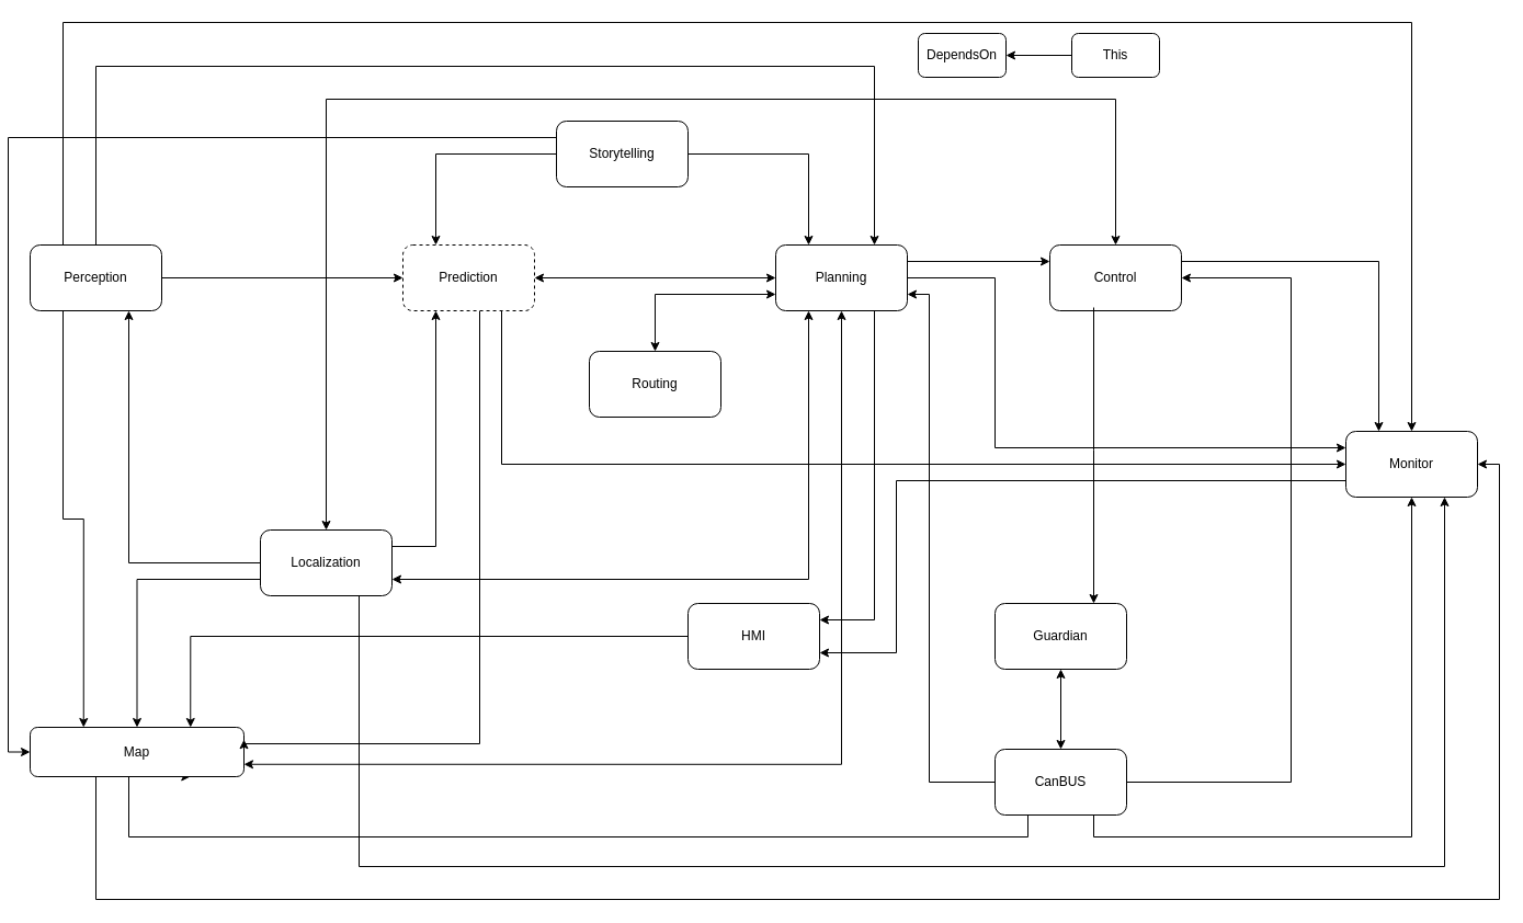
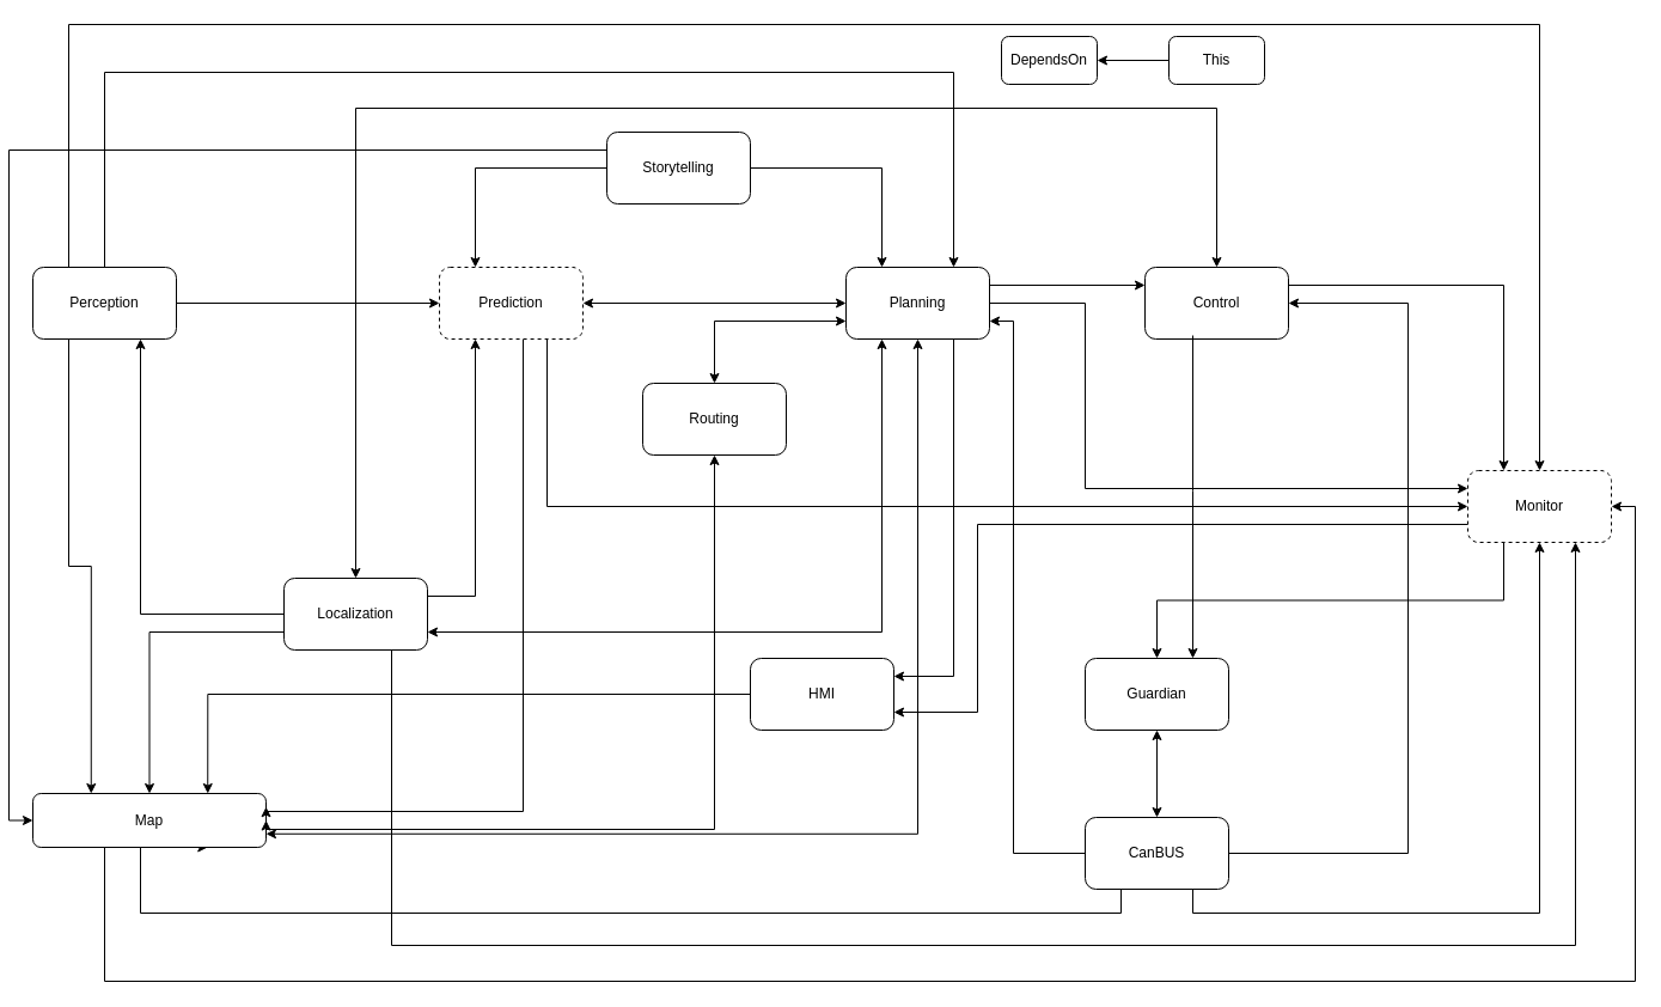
  <mxCell id="0" />
  <mxCell id="1" parent="0" />
  <mxCell id="2" style="edgeStyle=orthogonalEdgeStyle;rounded=0;orthogonalLoop=1;jettySize=auto;html=1;exitX=0;exitY=0.5;exitDx=0;exitDy=0;entryX=0.75;entryY=1;entryDx=0;entryDy=0;" parent="1" source="4" target="3" edge="1"><mxGeometry relative="1" as="geometry"><Array as="points"><mxPoint x="110" y="513" /></Array></mxGeometry></mxCell>
  <mxCell id="3" value="Perception" style="rounded=1;whiteSpace=wrap;html=1;" parent="1" vertex="1"><mxGeometry x="20" y="223" width="120" height="60" as="geometry" /></mxCell>
  <mxCell id="4" value="Localization" style="rounded=1;whiteSpace=wrap;html=1;" parent="1" vertex="1"><mxGeometry x="230" y="483" width="120" height="60" as="geometry" /></mxCell>
  <mxCell id="5" style="edgeStyle=orthogonalEdgeStyle;rounded=0;orthogonalLoop=1;jettySize=auto;html=1;exitX=0;exitY=0.5;exitDx=0;exitDy=0;" parent="1" source="7" target="6" edge="1"><mxGeometry relative="1" as="geometry" /></mxCell>
  <mxCell id="6" value="DependsOn" style="rounded=1;whiteSpace=wrap;html=1;" parent="1" vertex="1"><mxGeometry x="830" y="30" width="80" height="40" as="geometry" /></mxCell>
  <mxCell id="7" value="This" style="rounded=1;whiteSpace=wrap;html=1;" parent="1" vertex="1"><mxGeometry x="970" y="30" width="80" height="40" as="geometry" /></mxCell>
  <mxCell id="8" style="edgeStyle=orthogonalEdgeStyle;rounded=0;orthogonalLoop=1;jettySize=auto;html=1;entryX=0;entryY=0.5;entryDx=0;entryDy=0;exitX=1;exitY=0.5;exitDx=0;exitDy=0;" parent="1" source="3" target="39" edge="1"><mxGeometry relative="1" as="geometry" /></mxCell>
  <mxCell id="9" style="edgeStyle=orthogonalEdgeStyle;rounded=0;orthogonalLoop=1;jettySize=auto;html=1;entryX=0.25;entryY=0;entryDx=0;entryDy=0;" parent="1" source="18" target="39" edge="1"><mxGeometry relative="1" as="geometry"><Array as="points"><mxPoint x="390" y="140" /><mxPoint x="390" y="140" /></Array></mxGeometry></mxCell>
  <mxCell id="10" style="edgeStyle=orthogonalEdgeStyle;rounded=0;orthogonalLoop=1;jettySize=auto;html=1;exitX=1;exitY=0.25;exitDx=0;exitDy=0;entryX=0.25;entryY=1;entryDx=0;entryDy=0;" parent="1" source="4" target="39" edge="1"><mxGeometry relative="1" as="geometry"><Array as="points"><mxPoint x="390" y="498" /></Array></mxGeometry></mxCell>
  <mxCell id="11" style="edgeStyle=orthogonalEdgeStyle;rounded=0;orthogonalLoop=1;jettySize=auto;html=1;exitX=0;exitY=0.5;exitDx=0;exitDy=0;entryX=1;entryY=0.75;entryDx=0;entryDy=0;" parent="1" source="19" target="16" edge="1"><mxGeometry relative="1" as="geometry"><Array as="points"><mxPoint x="840" y="713" /><mxPoint x="840" y="268" /></Array></mxGeometry></mxCell>
  <mxCell id="12" style="edgeStyle=orthogonalEdgeStyle;rounded=0;orthogonalLoop=1;jettySize=auto;html=1;exitX=0.5;exitY=0;exitDx=0;exitDy=0;entryX=0.75;entryY=0;entryDx=0;entryDy=0;" parent="1" source="3" target="16" edge="1"><mxGeometry relative="1" as="geometry"><Array as="points"><mxPoint x="80" y="60" /><mxPoint x="790" y="60" /></Array></mxGeometry></mxCell>
  <mxCell id="13" style="edgeStyle=orthogonalEdgeStyle;rounded=0;orthogonalLoop=1;jettySize=auto;html=1;exitX=1;exitY=0.5;exitDx=0;exitDy=0;entryX=0.25;entryY=0;entryDx=0;entryDy=0;" parent="1" source="18" target="16" edge="1"><mxGeometry relative="1" as="geometry" /></mxCell>
  <mxCell id="14" style="edgeStyle=orthogonalEdgeStyle;rounded=0;orthogonalLoop=1;jettySize=auto;html=1;exitX=0.75;exitY=1;exitDx=0;exitDy=0;entryX=1;entryY=0.25;entryDx=0;entryDy=0;" edge="1" parent="1" source="16" target="49"><mxGeometry relative="1" as="geometry" /></mxCell>
  <mxCell id="15" style="edgeStyle=orthogonalEdgeStyle;rounded=0;orthogonalLoop=1;jettySize=auto;html=1;exitX=1;exitY=0.5;exitDx=0;exitDy=0;entryX=0;entryY=0.25;entryDx=0;entryDy=0;" edge="1" parent="1" source="16" target="35"><mxGeometry relative="1" as="geometry"><Array as="points"><mxPoint x="900" y="253" /><mxPoint x="900" y="408" /></Array></mxGeometry></mxCell>
  <mxCell id="16" value="Planning" style="rounded=1;whiteSpace=wrap;html=1;" parent="1" vertex="1"><mxGeometry x="700" y="223" width="120" height="60" as="geometry" /></mxCell>
  <mxCell id="17" style="edgeStyle=orthogonalEdgeStyle;rounded=0;orthogonalLoop=1;jettySize=auto;html=1;exitX=0;exitY=0.25;exitDx=0;exitDy=0;entryX=0;entryY=0.5;entryDx=0;entryDy=0;" edge="1" parent="1" source="18" target="24"><mxGeometry relative="1" as="geometry" /></mxCell>
  <mxCell id="18" value="Storytelling" style="rounded=1;whiteSpace=wrap;html=1;" parent="1" vertex="1"><mxGeometry x="500" y="110" width="120" height="60" as="geometry" /></mxCell>
  <mxCell id="19" value="CanBUS" style="rounded=1;whiteSpace=wrap;html=1;" parent="1" vertex="1"><mxGeometry x="900" y="683" width="120" height="60" as="geometry" /></mxCell>
  <mxCell id="20" value="Routing" style="rounded=1;whiteSpace=wrap;html=1;" parent="1" vertex="1"><mxGeometry x="530" y="320" width="120" height="60" as="geometry" /></mxCell>
  <mxCell id="21" style="edgeStyle=orthogonalEdgeStyle;rounded=0;orthogonalLoop=1;jettySize=auto;html=1;exitX=0.25;exitY=1;exitDx=0;exitDy=0;entryX=0.75;entryY=1;entryDx=0;entryDy=0;" parent="1" source="19" target="24" edge="1"><mxGeometry relative="1" as="geometry"><Array as="points"><mxPoint x="930" y="763" /><mxPoint x="110" y="763" /></Array></mxGeometry></mxCell>
  <mxCell id="22" style="edgeStyle=orthogonalEdgeStyle;rounded=0;orthogonalLoop=1;jettySize=auto;html=1;exitX=0.25;exitY=1;exitDx=0;exitDy=0;entryX=0.25;entryY=0;entryDx=0;entryDy=0;" parent="1" source="3" target="24" edge="1"><mxGeometry relative="1" as="geometry"><Array as="points" /></mxGeometry></mxCell>
  <mxCell id="23" style="edgeStyle=orthogonalEdgeStyle;rounded=0;orthogonalLoop=1;jettySize=auto;html=1;exitX=0;exitY=0.75;exitDx=0;exitDy=0;entryX=0.5;entryY=0;entryDx=0;entryDy=0;endArrow=classic;endFill=1;strokeColor=default;" parent="1" source="4" target="24" edge="1"><mxGeometry relative="1" as="geometry" /></mxCell>
  <mxCell id="24" value="Map" style="rounded=1;whiteSpace=wrap;html=1;" parent="1" vertex="1"><mxGeometry x="20" y="663" width="195" height="45" as="geometry" /></mxCell>
  <mxCell id="25" style="edgeStyle=orthogonalEdgeStyle;rounded=0;orthogonalLoop=1;jettySize=auto;html=1;entryX=0.25;entryY=0;entryDx=0;entryDy=0;exitX=1;exitY=0.25;exitDx=0;exitDy=0;" parent="1" source="28" target="35" edge="1"><mxGeometry relative="1" as="geometry" /></mxCell>
  <mxCell id="26" style="edgeStyle=orthogonalEdgeStyle;rounded=0;orthogonalLoop=1;jettySize=auto;html=1;strokeColor=default;exitX=1;exitY=0.5;exitDx=0;exitDy=0;" parent="1" source="19" target="28" edge="1"><mxGeometry relative="1" as="geometry"><Array as="points"><mxPoint x="1170" y="713" /><mxPoint x="1170" y="253" /></Array></mxGeometry></mxCell>
  <mxCell id="27" style="edgeStyle=orthogonalEdgeStyle;rounded=0;orthogonalLoop=1;jettySize=auto;html=1;exitX=1;exitY=0.25;exitDx=0;exitDy=0;entryX=0;entryY=0.25;entryDx=0;entryDy=0;endArrow=classic;endFill=1;strokeColor=default;" parent="1" source="16" target="28" edge="1"><mxGeometry relative="1" as="geometry" /></mxCell>
  <mxCell id="28" value="Control" style="rounded=1;whiteSpace=wrap;html=1;" parent="1" vertex="1"><mxGeometry x="950" y="223" width="120" height="60" as="geometry" /></mxCell>
  <mxCell id="29" style="edgeStyle=orthogonalEdgeStyle;rounded=0;orthogonalLoop=1;jettySize=auto;html=1;exitX=0.75;exitY=1;exitDx=0;exitDy=0;entryX=0.75;entryY=1;entryDx=0;entryDy=0;" parent="1" source="4" target="35" edge="1"><mxGeometry relative="1" as="geometry"><Array as="points"><mxPoint x="320" y="790" /><mxPoint x="1310" y="790" /></Array></mxGeometry></mxCell>
  <mxCell id="30" style="edgeStyle=orthogonalEdgeStyle;rounded=0;orthogonalLoop=1;jettySize=auto;html=1;exitX=0.5;exitY=1;exitDx=0;exitDy=0;entryX=1;entryY=0.5;entryDx=0;entryDy=0;" parent="1" source="24" target="35" edge="1"><mxGeometry relative="1" as="geometry"><Array as="points"><mxPoint x="80" y="820" /><mxPoint x="1360" y="820" /><mxPoint x="1360" y="423" /></Array></mxGeometry></mxCell>
  <mxCell id="31" style="edgeStyle=orthogonalEdgeStyle;rounded=0;orthogonalLoop=1;jettySize=auto;html=1;exitX=0.75;exitY=1;exitDx=0;exitDy=0;entryX=0.5;entryY=1;entryDx=0;entryDy=0;" parent="1" source="19" target="35" edge="1"><mxGeometry relative="1" as="geometry" /></mxCell>
  <mxCell id="32" style="edgeStyle=orthogonalEdgeStyle;rounded=0;orthogonalLoop=1;jettySize=auto;html=1;exitX=0.25;exitY=0;exitDx=0;exitDy=0;entryX=0.5;entryY=0;entryDx=0;entryDy=0;" parent="1" source="3" target="35" edge="1"><mxGeometry relative="1" as="geometry"><Array as="points"><mxPoint x="50" y="20" /><mxPoint x="1280" y="20" /></Array></mxGeometry></mxCell>
  <mxCell id="33" style="edgeStyle=orthogonalEdgeStyle;rounded=0;orthogonalLoop=1;jettySize=auto;html=1;exitX=0.75;exitY=1;exitDx=0;exitDy=0;entryX=0;entryY=0.5;entryDx=0;entryDy=0;" parent="1" source="39" target="35" edge="1"><mxGeometry relative="1" as="geometry" /></mxCell>
  <mxCell id="34" style="edgeStyle=orthogonalEdgeStyle;rounded=0;orthogonalLoop=1;jettySize=auto;html=1;exitX=0;exitY=0.75;exitDx=0;exitDy=0;entryX=1;entryY=0.75;entryDx=0;entryDy=0;" edge="1" parent="1" source="35" target="49"><mxGeometry relative="1" as="geometry"><Array as="points"><mxPoint x="810" y="438" /><mxPoint x="810" y="595" /></Array></mxGeometry></mxCell>
- <mxCell id="35" value="Monitor" style="rounded=1;whiteSpace=wrap;html=1;" parent="1" vertex="1"><mxGeometry x="1220" y="393" width="120" height="60" as="geometry" /></mxCell>
+ <mxCell id="35" value="Monitor" style="rounded=1;whiteSpace=wrap;html=1;dashed=1;" parent="1" vertex="1"><mxGeometry x="1220" y="393" width="120" height="60" as="geometry" /></mxCell>
  <mxCell id="36" style="edgeStyle=orthogonalEdgeStyle;rounded=0;orthogonalLoop=1;jettySize=auto;html=1;entryX=0.75;entryY=0;entryDx=0;entryDy=0;" parent="1" target="40" edge="1"><mxGeometry relative="1" as="geometry"><Array as="points"><mxPoint x="990" y="410" /><mxPoint x="990" y="410" /></Array><mxPoint x="990" y="280" as="sourcePoint" /></mxGeometry></mxCell>
+ <mxCell id="37" style="edgeStyle=orthogonalEdgeStyle;rounded=0;orthogonalLoop=1;jettySize=auto;html=1;exitX=0.25;exitY=1;exitDx=0;exitDy=0;" parent="1" source="35" target="40" edge="1"><mxGeometry relative="1" as="geometry" /></mxCell>
  <mxCell id="38" style="edgeStyle=orthogonalEdgeStyle;rounded=0;orthogonalLoop=1;jettySize=auto;html=1;entryX=1;entryY=0.25;entryDx=0;entryDy=0;" edge="1" parent="1" source="39" target="24"><mxGeometry relative="1" as="geometry"><Array as="points"><mxPoint x="430" y="678" /></Array></mxGeometry></mxCell>
  <mxCell id="39" value="Prediction" style="rounded=1;whiteSpace=wrap;html=1;dashed=1;" parent="1" vertex="1"><mxGeometry x="360" y="223" width="120" height="60" as="geometry" /></mxCell>
  <mxCell id="40" value="Guardian" style="rounded=1;whiteSpace=wrap;html=1;" parent="1" vertex="1"><mxGeometry x="900" y="550" width="120" height="60" as="geometry" /></mxCell>
  <mxCell id="41" value="" style="endArrow=classic;startArrow=classic;html=1;rounded=0;strokeColor=default;exitX=0;exitY=0.5;exitDx=0;exitDy=0;entryX=1;entryY=0.5;entryDx=0;entryDy=0;" parent="1" source="16" target="39" edge="1"><mxGeometry width="50" height="50" relative="1" as="geometry"><mxPoint x="550" y="210" as="sourcePoint" /><mxPoint x="500" y="260" as="targetPoint" /></mxGeometry></mxCell>
  <mxCell id="42" value="" style="endArrow=classic;startArrow=classic;html=1;rounded=0;strokeColor=default;exitX=0;exitY=0.75;exitDx=0;exitDy=0;entryX=0.5;entryY=0;entryDx=0;entryDy=0;edgeStyle=orthogonalEdgeStyle;" parent="1" source="16" target="20" edge="1"><mxGeometry width="50" height="50" relative="1" as="geometry"><mxPoint x="670" y="263" as="sourcePoint" /><mxPoint x="490" y="263" as="targetPoint" /></mxGeometry></mxCell>
  <mxCell id="43" value="" style="endArrow=classic;startArrow=classic;html=1;rounded=0;strokeColor=default;exitX=0.5;exitY=0;exitDx=0;exitDy=0;entryX=0.5;entryY=1;entryDx=0;entryDy=0;" parent="1" source="19" target="40" edge="1"><mxGeometry width="50" height="50" relative="1" as="geometry"><mxPoint x="1200" y="640" as="sourcePoint" /><mxPoint x="980" y="640" as="targetPoint" /></mxGeometry></mxCell>
  <mxCell id="44" value="" style="endArrow=classic;startArrow=classic;html=1;rounded=0;strokeColor=default;exitX=0.25;exitY=1;exitDx=0;exitDy=0;entryX=1;entryY=0.75;entryDx=0;entryDy=0;edgeStyle=orthogonalEdgeStyle;" edge="1" parent="1" source="16" target="4"><mxGeometry width="50" height="50" relative="1" as="geometry"><mxPoint x="630" y="491" as="sourcePoint" /><mxPoint x="520" y="543" as="targetPoint" /></mxGeometry></mxCell>
  <mxCell id="45" value="" style="endArrow=classic;startArrow=classic;html=1;rounded=0;strokeColor=default;exitX=0.5;exitY=1;exitDx=0;exitDy=0;entryX=1;entryY=0.75;entryDx=0;entryDy=0;edgeStyle=orthogonalEdgeStyle;" edge="1" parent="1" source="16" target="24"><mxGeometry width="50" height="50" relative="1" as="geometry"><mxPoint x="810" y="510" as="sourcePoint" /><mxPoint x="430" y="755" as="targetPoint" /></mxGeometry></mxCell>
  <mxCell id="46" value="" style="endArrow=classic;startArrow=classic;html=1;rounded=0;strokeColor=default;exitX=0.5;exitY=0;exitDx=0;exitDy=0;entryX=0.5;entryY=0;entryDx=0;entryDy=0;edgeStyle=orthogonalEdgeStyle;" edge="1" parent="1" source="28" target="4"><mxGeometry width="50" height="50" relative="1" as="geometry"><mxPoint x="740" y="293" as="sourcePoint" /><mxPoint x="360" y="538" as="targetPoint" /><Array as="points"><mxPoint x="1010" y="90" /><mxPoint x="290" y="90" /></Array></mxGeometry></mxCell>
+ <mxCell id="47" value="" style="endArrow=classic;startArrow=classic;html=1;rounded=0;strokeColor=default;exitX=0.5;exitY=1;exitDx=0;exitDy=0;entryX=1;entryY=0.5;entryDx=0;entryDy=0;edgeStyle=orthogonalEdgeStyle;" edge="1" parent="1" source="20" target="24"><mxGeometry width="50" height="50" relative="1" as="geometry"><mxPoint x="740" y="293" as="sourcePoint" /><mxPoint x="360" y="538" as="targetPoint" /><Array as="points"><mxPoint x="590" y="693" /></Array></mxGeometry></mxCell>
  <mxCell id="48" style="edgeStyle=orthogonalEdgeStyle;rounded=0;orthogonalLoop=1;jettySize=auto;html=1;exitX=0;exitY=0.5;exitDx=0;exitDy=0;entryX=0.75;entryY=0;entryDx=0;entryDy=0;" edge="1" parent="1" source="49" target="24"><mxGeometry relative="1" as="geometry" /></mxCell>
  <mxCell id="49" value="HMI" style="rounded=1;whiteSpace=wrap;html=1;" vertex="1" parent="1"><mxGeometry x="620" y="550" width="120" height="60" as="geometry" /></mxCell>
